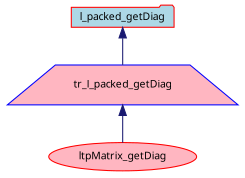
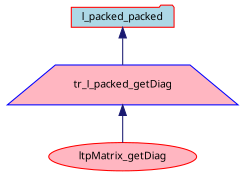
  digraph {
    rankdir=TB
    node [color=red fillcolor=lightpink fontname="FreeSans.ttf" fontsize=10 style=filled]
    edge [color=midnightblue dir=back fontname="FreeSans.ttf" fontsize=10 labelfontname="FreeSans.ttf" labelfontsize=10 style=solid]
-   n1 [fillcolor=lightblue fontcolor=black height=0.2 label=l_packed_getDiag shape=folder width=0.4]
+   n1 [fillcolor=lightblue fontcolor=black height=0.2 label=l_packed_packed shape=folder width=0.4]
    n2 [color=blue height=0.2 label=tr_l_packed_getDiag shape=trapezium width=0.4]
    n3 [height=0.2 label=ltpMatrix_getDiag shape=ellipse width=0.4]
    n1 -> n2
    n2 -> n3
  }
